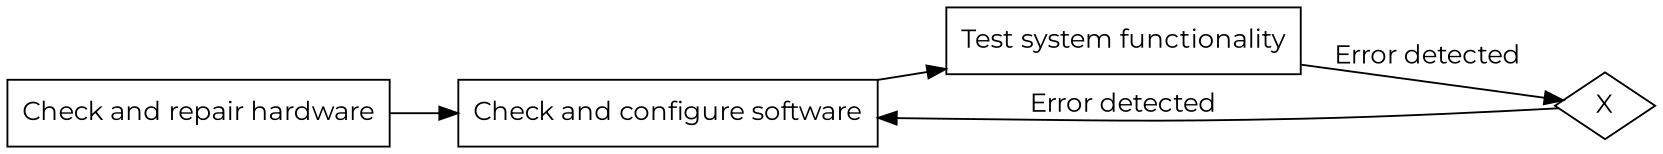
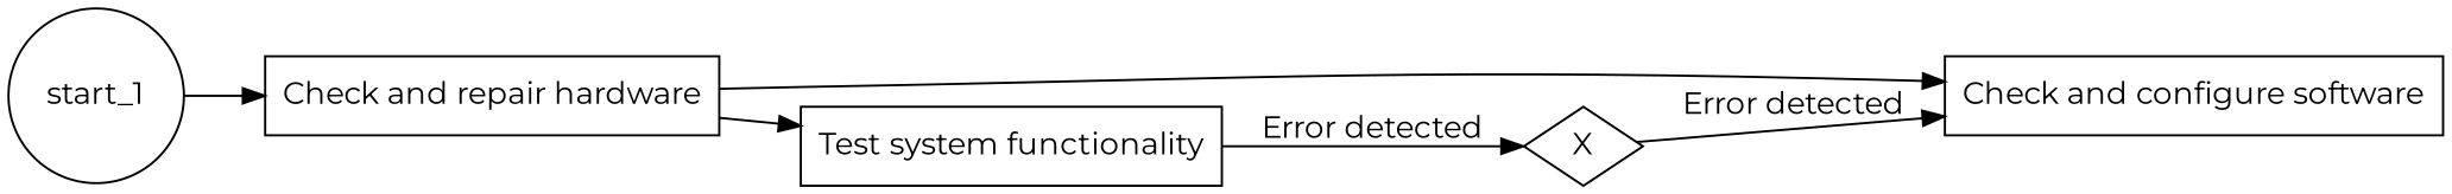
  digraph {
    fontname=Montserrat
    rankdir=LR
    node [fontname=Montserrat shape=rectangle]
    edge [fontname=Montserrat]
+   start_1 [shape=circle]
    n2 [label="Check and repair hardware"]
    n3 [label="Check and configure software"]
    n4 [label=X shape=diamond]
    n5 [label="Test system functionality"]
+   start_1 -> n2
    n2 -> n3
-   n3 -> n5
+   n2 -> n5
    n4 -> n3 [label="Error detected"]
    n5 -> n4 [label="Error detected"]
  }
